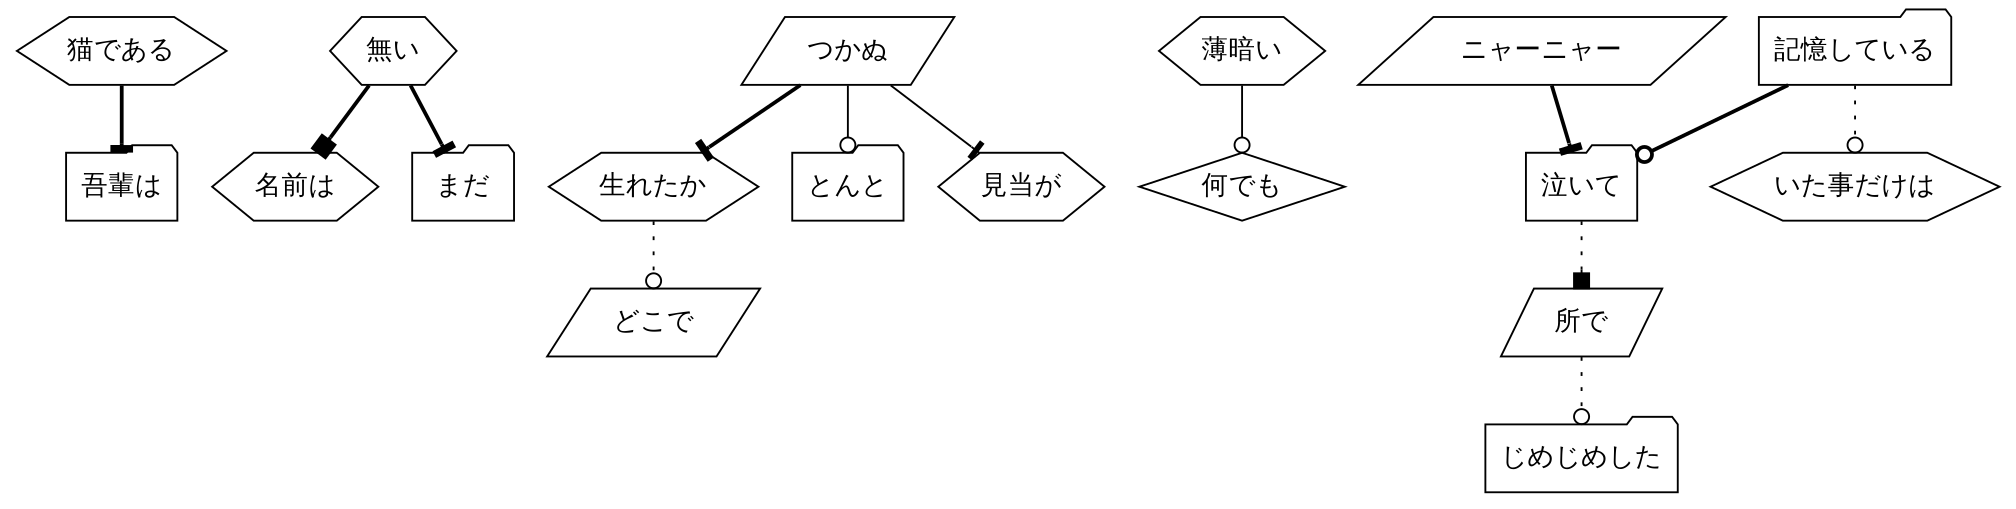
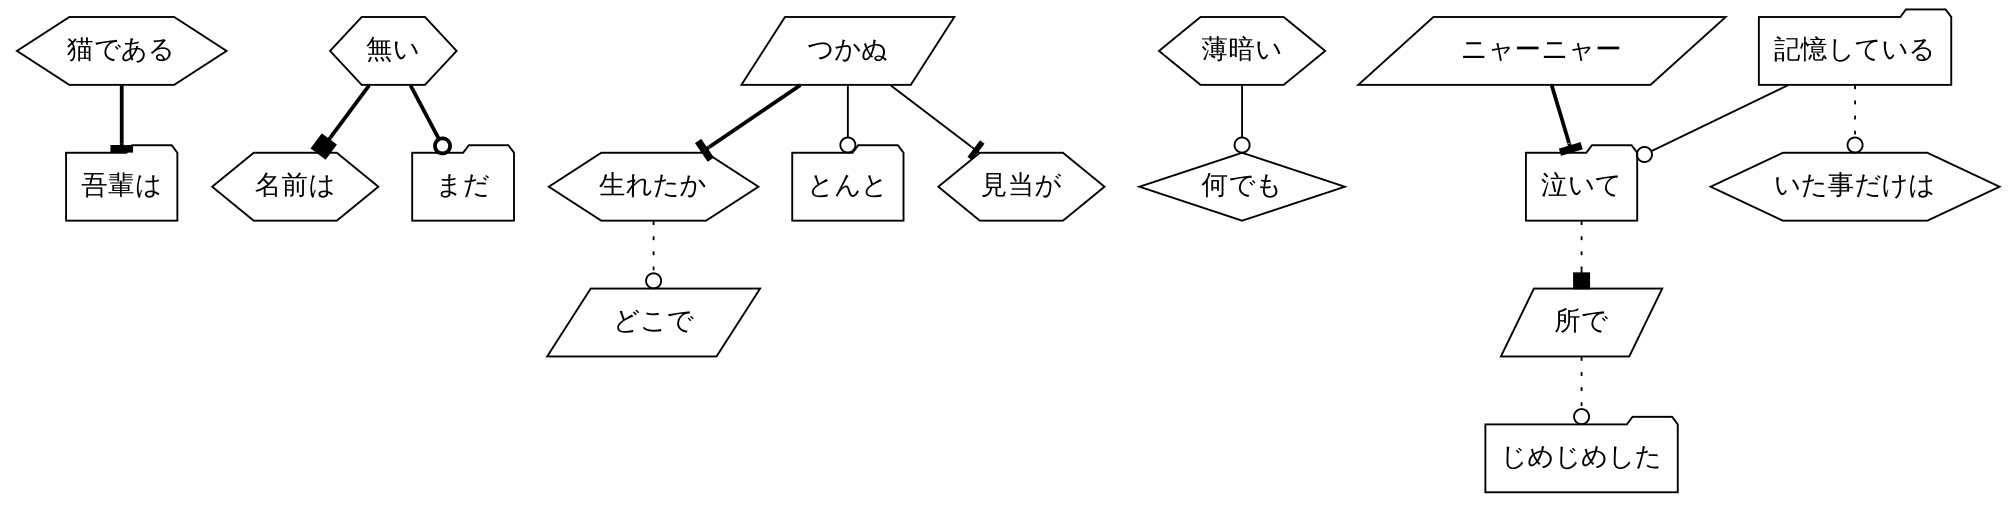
  digraph {
    fontname="Roboto Mono"
    node [fontname="Roboto Mono" shape=hexagon]
    edge [arrowhead=odot fontname="Roboto Mono" style=bold]
    "吾輩は" [shape=folder]
    "猫である"
    "無い"
    "名前は"
    "まだ" [shape=folder]
    "どこで" [shape=parallelogram]
    "生れたか"
    "つかぬ" [shape=parallelogram]
    "とんと" [shape=folder]
    "見当が"
    "何でも" [shape=diamond]
    "薄暗い"
    "所で" [shape=parallelogram]
    "じめじめした" [shape=folder]
    "泣いて" [shape=folder]
    "ニャーニャー" [shape=parallelogram]
    "記憶している" [shape=folder]
    "いた事だけは"
    "猫である" -> "吾輩は" [arrowhead=tee]
    "無い" -> "名前は" [arrowhead=box]
-   "無い" -> "まだ" [arrowhead=tee]
+   "無い" -> "まだ"
    "生れたか" -> "どこで" [style=dotted]
    "つかぬ" -> "生れたか" [arrowhead=tee]
    "つかぬ" -> "とんと" [style=solid]
    "つかぬ" -> "見当が" [arrowhead=tee style=solid]
    "薄暗い" -> "何でも" [style=solid]
    "所で" -> "じめじめした" [style=dotted]
    "泣いて" -> "所で" [arrowhead=box style=dotted]
    "ニャーニャー" -> "泣いて" [arrowhead=tee]
-   "記憶している" -> "泣いて"
+   "記憶している" -> "泣いて" [style=solid]
    "記憶している" -> "いた事だけは" [style=dotted]
  }
